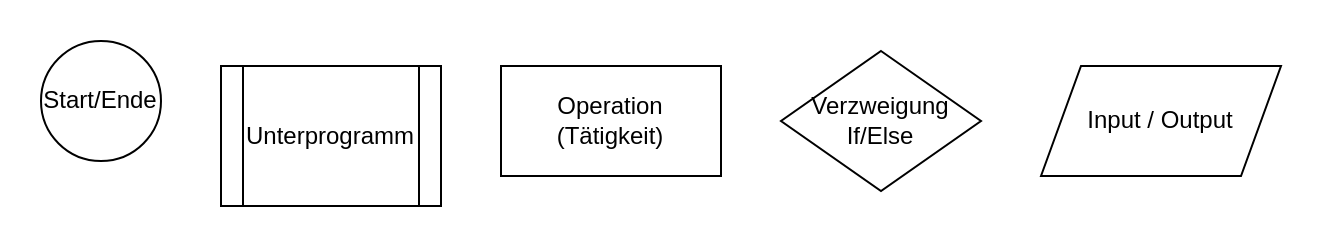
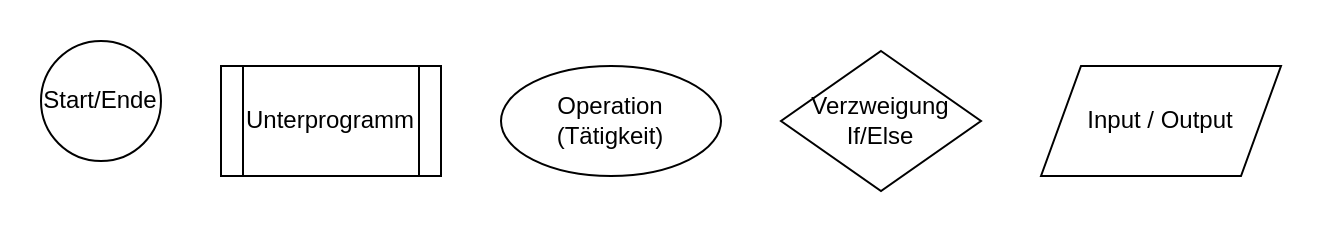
  <mxCell id="0" />
  <mxCell id="1" parent="0" />
  <mxCell id="2" value="Start/Ende" style="ellipse;whiteSpace=wrap;html=1;aspect=fixed;" parent="1" vertex="1"><mxGeometry x="20" y="20" width="60" height="60" as="geometry" /></mxCell>
- <mxCell id="3" value="Unterprogramm" style="shape=process;whiteSpace=wrap;html=1;backgroundOutline=1;" parent="1" vertex="1"><mxGeometry x="110" y="32.5" width="110" height="70" as="geometry" /></mxCell>
- <mxCell id="4" value="Operation&lt;br&gt;(Tätigkeit)" style="rounded=0;whiteSpace=wrap;html=1;" parent="1" vertex="1"><mxGeometry x="250" y="32.5" width="110" height="55" as="geometry" /></mxCell>
+ <mxCell id="3" value="Unterprogramm" style="shape=process;whiteSpace=wrap;html=1;backgroundOutline=1;" parent="1" vertex="1"><mxGeometry x="110" y="32.5" width="110" height="55" as="geometry" /></mxCell>
+ <mxCell id="4" value="Operation&lt;br&gt;(Tätigkeit)" style="ellipse;whiteSpace=wrap;html=1;" parent="1" vertex="1"><mxGeometry x="250" y="32.5" width="110" height="55" as="geometry" /></mxCell>
  <mxCell id="5" value="Verzweigung&lt;br&gt;If/Else" style="rhombus;whiteSpace=wrap;html=1;" parent="1" vertex="1"><mxGeometry x="390" y="25" width="100" height="70" as="geometry" /></mxCell>
  <mxCell id="6" value="Input / Output" style="shape=parallelogram;perimeter=parallelogramPerimeter;whiteSpace=wrap;html=1;fixedSize=1;" parent="1" vertex="1"><mxGeometry x="520" y="32.5" width="120" height="55" as="geometry" /></mxCell>
